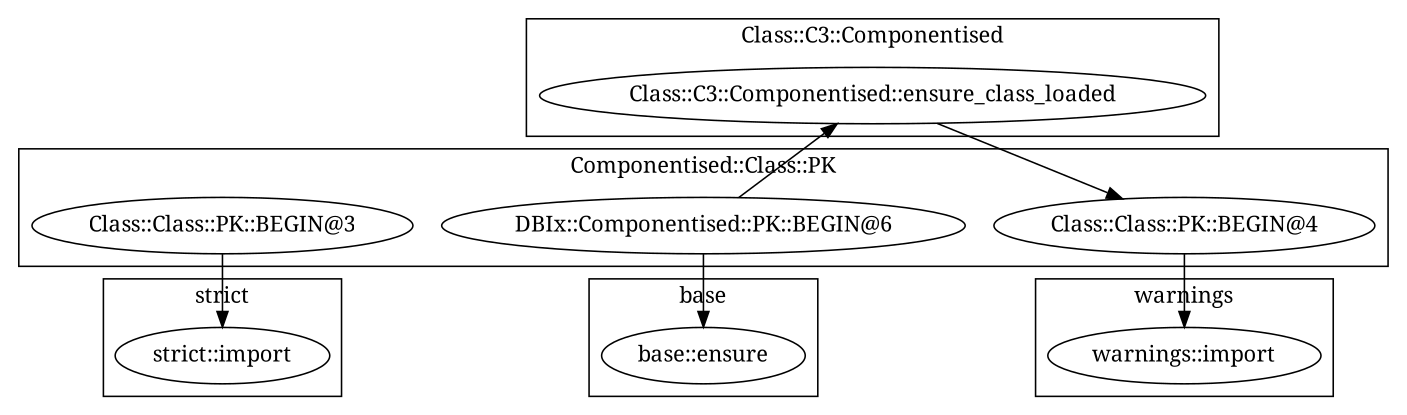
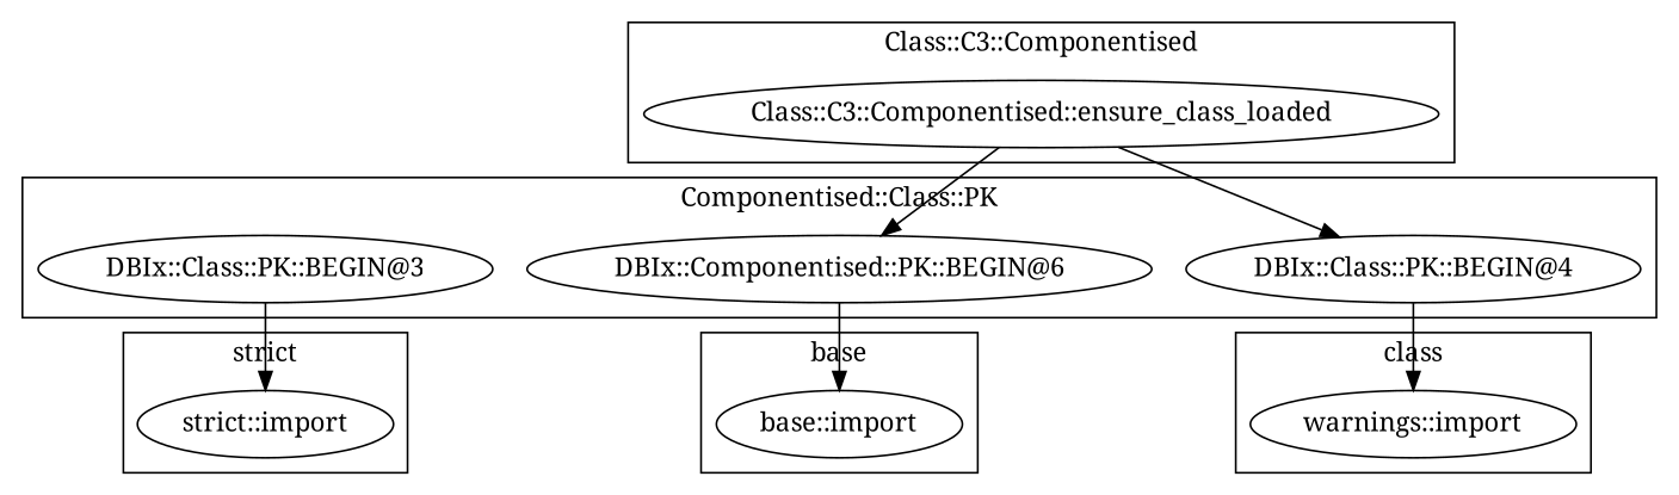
  digraph {
    fontname="Noto Serif"
    node [fontname="Noto Serif"]
    edge [fontname="Noto Serif"]
-   "base::import" [label="base::ensure"]
+   "base::import"
    "warnings::import"
    "strict::import"
    "Class::C3::Componentised::ensure_class_loaded"
-   "DBIx::Class::PK::BEGIN@3" [label="Class::Class::PK::BEGIN@3"]
+   "DBIx::Class::PK::BEGIN@3"
    n6 [label="DBIx::Componentised::PK::BEGIN@6"]
-   "DBIx::Class::PK::BEGIN@4" [label="Class::Class::PK::BEGIN@4"]
+   "DBIx::Class::PK::BEGIN@4"
    subgraph cluster_1 {
      label=base
      "base::import"
    }
    subgraph cluster_2 {
-     label=warnings
+     label=class
      "warnings::import"
    }
    subgraph cluster_3 {
      label="strict"
      "strict::import"
    }
    subgraph cluster_4 {
      label="Class::C3::Componentised"
      "Class::C3::Componentised::ensure_class_loaded"
    }
    subgraph cluster_5 {
      label="Componentised::Class::PK"
      "DBIx::Class::PK::BEGIN@3"
      n6
      "DBIx::Class::PK::BEGIN@4"
    }
-   n6 -> "Class::C3::Componentised::ensure_class_loaded"
+   "Class::C3::Componentised::ensure_class_loaded" -> n6
    "Class::C3::Componentised::ensure_class_loaded" -> "DBIx::Class::PK::BEGIN@4"
    "DBIx::Class::PK::BEGIN@3" -> "strict::import"
    n6 -> "base::import"
    "DBIx::Class::PK::BEGIN@4" -> "warnings::import"
  }
